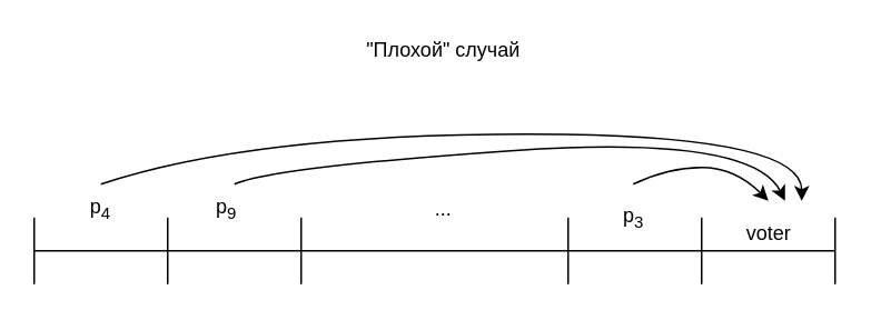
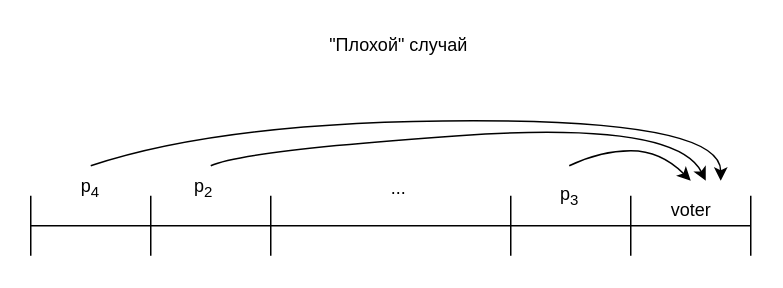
  <mxCell id="0" />
  <mxCell id="1" parent="0" />
  <mxCell id="2" value="" style="endArrow=none;html=1;rounded=0;" edge="1" parent="1"><mxGeometry width="50" height="50" relative="1" as="geometry"><mxPoint x="20" y="150" as="sourcePoint" /><mxPoint x="500" y="150" as="targetPoint" /></mxGeometry></mxCell>
  <mxCell id="3" value="" style="endArrow=none;html=1;rounded=0;" edge="1" parent="1"><mxGeometry width="50" height="50" relative="1" as="geometry"><mxPoint x="20" y="170" as="sourcePoint" /><mxPoint x="20" y="130" as="targetPoint" /></mxGeometry></mxCell>
  <mxCell id="4" value="" style="endArrow=none;html=1;rounded=0;" edge="1" parent="1"><mxGeometry width="50" height="50" relative="1" as="geometry"><mxPoint x="100" y="170" as="sourcePoint" /><mxPoint x="100" y="130" as="targetPoint" /></mxGeometry></mxCell>
  <mxCell id="5" value="" style="endArrow=none;html=1;rounded=0;" edge="1" parent="1"><mxGeometry width="50" height="50" relative="1" as="geometry"><mxPoint x="180" y="170" as="sourcePoint" /><mxPoint x="180" y="130" as="targetPoint" /></mxGeometry></mxCell>
  <mxCell id="6" value="" style="endArrow=none;html=1;rounded=0;" edge="1" parent="1"><mxGeometry width="50" height="50" relative="1" as="geometry"><mxPoint x="420" y="170" as="sourcePoint" /><mxPoint x="420" y="130" as="targetPoint" /></mxGeometry></mxCell>
  <mxCell id="7" value="" style="endArrow=none;html=1;rounded=0;" edge="1" parent="1"><mxGeometry width="50" height="50" relative="1" as="geometry"><mxPoint x="340" y="170" as="sourcePoint" /><mxPoint x="340" y="130" as="targetPoint" /></mxGeometry></mxCell>
  <mxCell id="8" value="p&lt;sub&gt;4&lt;/sub&gt;" style="text;html=1;strokeColor=none;fillColor=none;align=center;verticalAlign=middle;whiteSpace=wrap;rounded=0;" vertex="1" parent="1"><mxGeometry x="30" y="110" width="60" height="30" as="geometry" /></mxCell>
- <mxCell id="9" value="p&lt;sub&gt;9&lt;/sub&gt;" style="text;html=1;align=center;verticalAlign=middle;resizable=0;points=[];autosize=1;strokeColor=none;fillColor=none;" vertex="1" parent="1"><mxGeometry x="120" y="115" width="30" height="20" as="geometry" /></mxCell>
+ <mxCell id="9" value="p&lt;sub&gt;2&lt;/sub&gt;" style="text;html=1;align=center;verticalAlign=middle;resizable=0;points=[];autosize=1;strokeColor=none;fillColor=none;" vertex="1" parent="1"><mxGeometry x="120" y="115" width="30" height="20" as="geometry" /></mxCell>
  <mxCell id="10" value="..." style="text;html=1;align=center;verticalAlign=middle;resizable=0;points=[];autosize=1;strokeColor=none;fillColor=none;" vertex="1" parent="1"><mxGeometry x="250" y="115" width="30" height="20" as="geometry" /></mxCell>
  <mxCell id="11" value="p&lt;sub&gt;3&lt;/sub&gt;&lt;span style=&quot;font-size: 10px&quot;&gt;&lt;br&gt;&lt;/span&gt;" style="text;html=1;align=center;verticalAlign=middle;resizable=0;points=[];autosize=1;strokeColor=none;fillColor=none;" vertex="1" parent="1"><mxGeometry x="364" y="120" width="30" height="20" as="geometry" /></mxCell>
  <mxCell id="12" value="" style="curved=1;endArrow=classic;html=1;rounded=0;" edge="1" parent="1"><mxGeometry width="50" height="50" relative="1" as="geometry"><mxPoint x="379" y="110" as="sourcePoint" /><mxPoint x="460" y="120" as="targetPoint" /><Array as="points"><mxPoint x="400" y="100" /><mxPoint x="440" y="100" /></Array></mxGeometry></mxCell>
  <mxCell id="13" value="" style="endArrow=none;html=1;rounded=0;" edge="1" parent="1"><mxGeometry width="50" height="50" relative="1" as="geometry"><mxPoint x="500" y="170" as="sourcePoint" /><mxPoint x="500" y="130" as="targetPoint" /></mxGeometry></mxCell>
  <mxCell id="14" value="" style="curved=1;endArrow=classic;html=1;rounded=0;" edge="1" parent="1"><mxGeometry width="50" height="50" relative="1" as="geometry"><mxPoint x="60" y="110" as="sourcePoint" /><mxPoint x="480" y="120" as="targetPoint" /><Array as="points"><mxPoint x="150" y="80" /><mxPoint x="480" y="80" /></Array></mxGeometry></mxCell>
  <mxCell id="15" value="" style="curved=1;endArrow=classic;html=1;rounded=0;" edge="1" parent="1"><mxGeometry width="50" height="50" relative="1" as="geometry"><mxPoint x="140" y="110" as="sourcePoint" /><mxPoint x="470" y="120" as="targetPoint" /><Array as="points"><mxPoint x="161" y="100" /><mxPoint x="450" y="80" /></Array></mxGeometry></mxCell>
  <mxCell id="16" value="voter" style="text;html=1;align=center;verticalAlign=middle;resizable=0;points=[];autosize=1;strokeColor=none;fillColor=none;" vertex="1" parent="1"><mxGeometry x="440" y="130" width="40" height="20" as="geometry" /></mxCell>
  <mxCell id="17" value="&quot;Плохой&quot; случай" style="text;html=1;align=center;verticalAlign=middle;resizable=0;points=[];autosize=1;strokeColor=none;fillColor=none;" vertex="1" parent="1"><mxGeometry x="210" y="20" width="110" height="20" as="geometry" /></mxCell>
